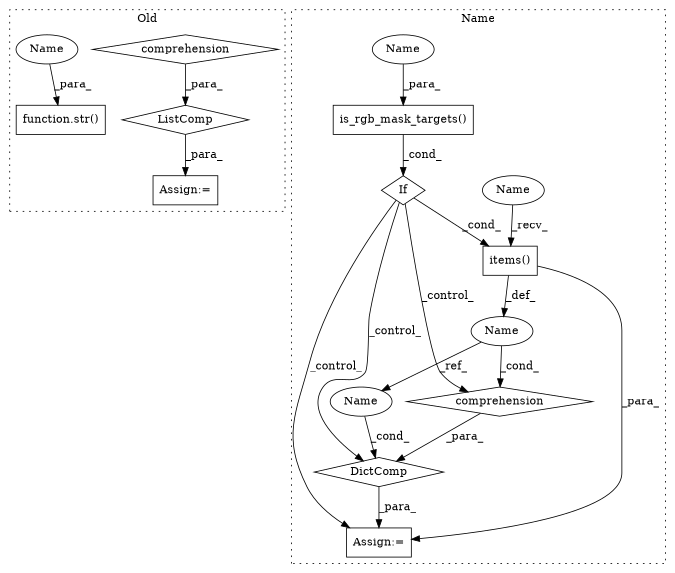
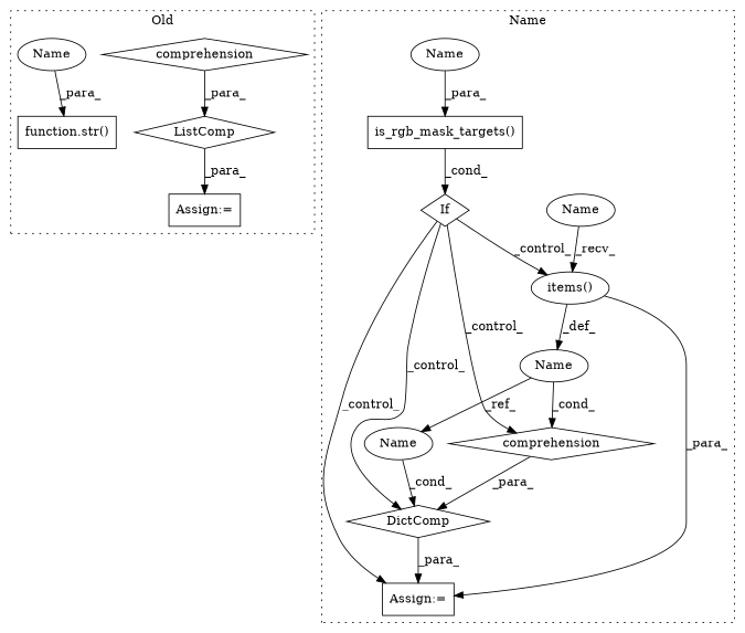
  digraph {
    node [a=87 l=3 s=9108 shape=box]
    n1 [a=75 l="4,1" label="function.str()" s="9203,9208"]
    n2 [a=45 label=comprehension s=9210 shape=diamond]
    n3 [a=106 l=24 label=ListComp s=9202 shape=diamond]
    n4 [a=68 label="Assign:=" s=9199]
    n5 [l=1 label=Name s=9207 shape=ellipse]
-   n6 [a=75 l=20 label="items()"]
+   n6 [a=75 l=20 label="items()" shape=ellipse]
    n7 [a=96 label=If s=8983 shape=diamond]
    n8 [a=75 l="24,1" label="is_rgb_mask_targets()" s="8986,9022"]
    n9 [a=84 l=90 label=DictComp s=9056 shape=diamond]
    n10 [l=1 label=Name s=9103 shape=ellipse]
    n11 [a=45 label=comprehension s=9096 shape=diamond]
    n12 [a=68 label="Assign:=" s=9053]
    n13 [l=12 label=Name shape=ellipse]
    n14 [l=12 label=Name s=9010 shape=ellipse]
    n15 [l=1 label=Name s=9094 shape=ellipse]
    subgraph cluster_1 {
      label=Old
      style=dotted
      n1
      n2
      n3
      n4
      n5
    }
    subgraph cluster_2 {
      label=Name
      style=dotted
      n6
      n7
      n8
      n9
      n10
      n11
      n12
      n13
      n14
      n15
    }
    n2 -> n3 [label=_para_]
    n3 -> n4 [label=_para_]
    n5 -> n1 [label=_para_]
    n6 -> n10 [label=_def_]
    n6 -> n12 [label=_para_]
-   n7 -> n6 [label=_cond_]
+   n7 -> n6 [label=_control_]
    n7 -> n9 [label=_control_]
    n7 -> n11 [label=_control_]
    n7 -> n12 [label=_control_]
    n8 -> n7 [label=_cond_]
    n9 -> n12 [label=_para_]
    n10 -> n11 [label=_cond_]
    n10 -> n15 [label=_ref_]
    n11 -> n9 [label=_para_]
    n13 -> n6 [label=_recv_]
    n14 -> n8 [label=_para_]
    n15 -> n9 [label=_cond_]
  }
